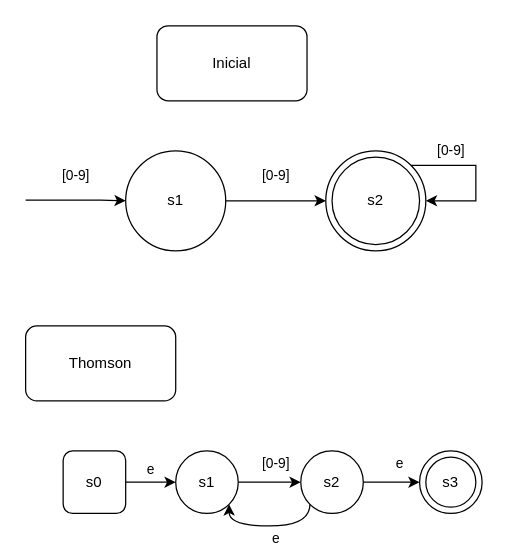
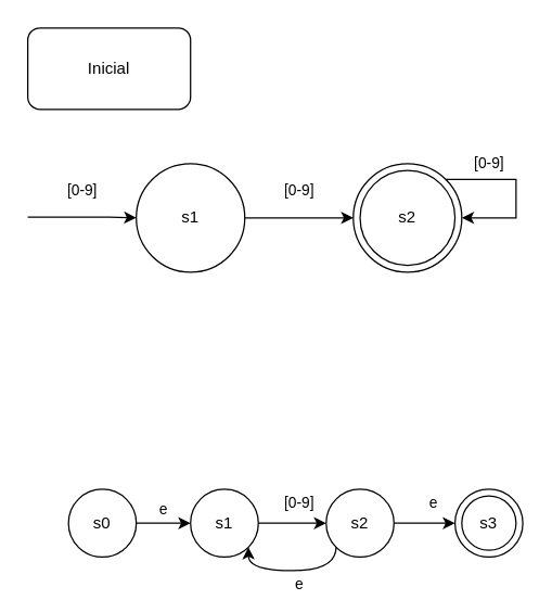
  <mxCell id="0" />
  <mxCell id="1" parent="0" />
  <mxCell id="2" value="[0-9]" style="edgeStyle=orthogonalEdgeStyle;rounded=0;orthogonalLoop=1;jettySize=auto;html=1;exitX=1;exitY=0.5;exitDx=0;exitDy=0;entryX=0;entryY=0.5;entryDx=0;entryDy=0;" parent="1" source="3" target="4" edge="1"><mxGeometry y="20" relative="1" as="geometry"><mxPoint as="offset" /></mxGeometry></mxCell>
  <mxCell id="3" value="s1" style="ellipse;whiteSpace=wrap;html=1;aspect=fixed;" parent="1" vertex="1"><mxGeometry x="100" y="120" width="80" height="80" as="geometry" /></mxCell>
  <mxCell id="4" value="" style="ellipse;whiteSpace=wrap;html=1;aspect=fixed;" parent="1" vertex="1"><mxGeometry x="260" y="120" width="80" height="80" as="geometry" /></mxCell>
  <mxCell id="5" value="s2" style="ellipse;whiteSpace=wrap;html=1;aspect=fixed;" parent="1" vertex="1"><mxGeometry x="265" y="125" width="70" height="70" as="geometry" /></mxCell>
  <mxCell id="6" value="[0-9]" style="edgeStyle=orthogonalEdgeStyle;rounded=0;orthogonalLoop=1;jettySize=auto;html=1;exitX=1;exitY=0;exitDx=0;exitDy=0;entryX=1;entryY=0.5;entryDx=0;entryDy=0;" parent="1" source="4" target="4" edge="1"><mxGeometry x="-0.471" y="12" relative="1" as="geometry"><Array as="points"><mxPoint x="380" y="132" /><mxPoint x="380" y="160" /></Array><mxPoint as="offset" /></mxGeometry></mxCell>
  <mxCell id="7" value="[0-9]" style="edgeStyle=orthogonalEdgeStyle;rounded=0;orthogonalLoop=1;jettySize=auto;html=1;exitX=1;exitY=0.5;exitDx=0;exitDy=0;" parent="1" edge="1"><mxGeometry y="20" relative="1" as="geometry"><mxPoint as="offset" /><mxPoint x="20" y="159.5" as="sourcePoint" /><mxPoint x="100" y="160" as="targetPoint" /><Array as="points"><mxPoint x="80" y="160" /><mxPoint x="80" y="160" /></Array></mxGeometry></mxCell>
- <mxCell id="8" value="Inicial" style="rounded=1;whiteSpace=wrap;html=1;" vertex="1" parent="1"><mxGeometry x="125" y="20" width="120" height="60" as="geometry" /></mxCell>
- <mxCell id="9" value="Thomson" style="rounded=1;whiteSpace=wrap;html=1;" vertex="1" parent="1"><mxGeometry x="20" y="260" width="120" height="60" as="geometry" /></mxCell>
+ <mxCell id="8" value="Inicial" style="rounded=1;whiteSpace=wrap;html=1;" vertex="1" parent="1"><mxGeometry x="20" y="20" width="120" height="60" as="geometry" /></mxCell>
  <mxCell id="10" value="e" style="edgeStyle=orthogonalEdgeStyle;rounded=0;orthogonalLoop=1;jettySize=auto;html=1;entryX=0;entryY=0.5;entryDx=0;entryDy=0;" edge="1" parent="1" source="11" target="13"><mxGeometry y="10" relative="1" as="geometry"><mxPoint as="offset" /></mxGeometry></mxCell>
- <mxCell id="11" value="s0" style="whiteSpace=wrap;html=1;aspect=fixed;rounded=1;" vertex="1" parent="1"><mxGeometry x="50" y="360" width="50" height="50" as="geometry" /></mxCell>
+ <mxCell id="11" value="s0" style="ellipse;whiteSpace=wrap;html=1;aspect=fixed;" vertex="1" parent="1"><mxGeometry x="50" y="360" width="50" height="50" as="geometry" /></mxCell>
  <mxCell id="12" value="[0-9]" style="edgeStyle=orthogonalEdgeStyle;rounded=0;orthogonalLoop=1;jettySize=auto;html=1;entryX=0;entryY=0.5;entryDx=0;entryDy=0;" edge="1" parent="1" source="13" target="15"><mxGeometry x="0.2" y="15" relative="1" as="geometry"><mxPoint x="215" y="378.75" as="targetPoint" /><mxPoint as="offset" /></mxGeometry></mxCell>
  <mxCell id="13" value="s1" style="ellipse;whiteSpace=wrap;html=1;aspect=fixed;" vertex="1" parent="1"><mxGeometry x="140" y="360" width="50" height="50" as="geometry" /></mxCell>
  <mxCell id="14" value="e" style="edgeStyle=orthogonalEdgeStyle;rounded=0;orthogonalLoop=1;jettySize=auto;html=1;entryX=0;entryY=0.5;entryDx=0;entryDy=0;" edge="1" parent="1" source="15"><mxGeometry x="0.333" y="15" relative="1" as="geometry"><mxPoint x="335" y="385" as="targetPoint" /><mxPoint as="offset" /></mxGeometry></mxCell>
  <mxCell id="15" value="s2" style="ellipse;whiteSpace=wrap;html=1;aspect=fixed;" vertex="1" parent="1"><mxGeometry x="240" y="360" width="50" height="50" as="geometry" /></mxCell>
  <mxCell id="16" value="s3" style="ellipse;whiteSpace=wrap;html=1;aspect=fixed;" vertex="1" parent="1"><mxGeometry x="335" y="360" width="50" height="50" as="geometry" /></mxCell>
  <mxCell id="17" value="e" style="curved=1;endArrow=classic;html=1;rounded=0;edgeStyle=orthogonalEdgeStyle;exitX=0;exitY=1;exitDx=0;exitDy=0;entryX=1;entryY=1;entryDx=0;entryDy=0;" edge="1" parent="1" source="15" target="13"><mxGeometry x="-0.101" y="10" width="50" height="50" relative="1" as="geometry"><mxPoint x="215" y="470" as="sourcePoint" /><mxPoint x="265" y="420" as="targetPoint" /><Array as="points"><mxPoint x="247" y="420" /><mxPoint x="183" y="420" /></Array><mxPoint as="offset" /></mxGeometry></mxCell>
  <mxCell id="18" value="s3" style="ellipse;whiteSpace=wrap;html=1;aspect=fixed;" vertex="1" parent="1"><mxGeometry x="340" y="365" width="40" height="40" as="geometry" /></mxCell>
